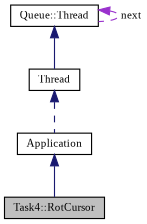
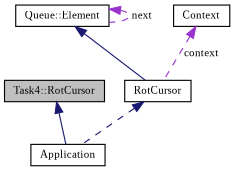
  digraph {
    fontname="Liberation Serif"
    node [color=black fontname="Liberation Serif" fontsize=10 shape=record]
    edge [color=midnightblue dir=back fontname="Liberation Serif" fontsize=10 labelfontname=Helvetica labelfontsize=10 style=dashed]
    n1 [fillcolor=grey75 fontcolor=black height=0.2 label="Task4::RotCursor" style=filled width=0.4]
    n2 [height=0.2 label=Application width=0.4]
-   n3 [height=0.2 label=Thread width=0.4]
-   n4 [height=0.2 label="Queue::Thread" width=0.4]
-   n2 -> n1 [style=solid]
+   n3 [height=0.2 label=RotCursor width=0.4]
+   n4 [height=0.2 label="Queue::Element" width=0.4]
+   n5 [height=0.2 label=Context width=0.4]
+   n1 -> n2 [style=solid]
    n3 -> n2
    n4 -> n3 [style=solid]
    n4 -> n4 [color=darkorchid3 label=" next"]
+   n5 -> n3 [color=darkorchid3 label=" context"]
  }
